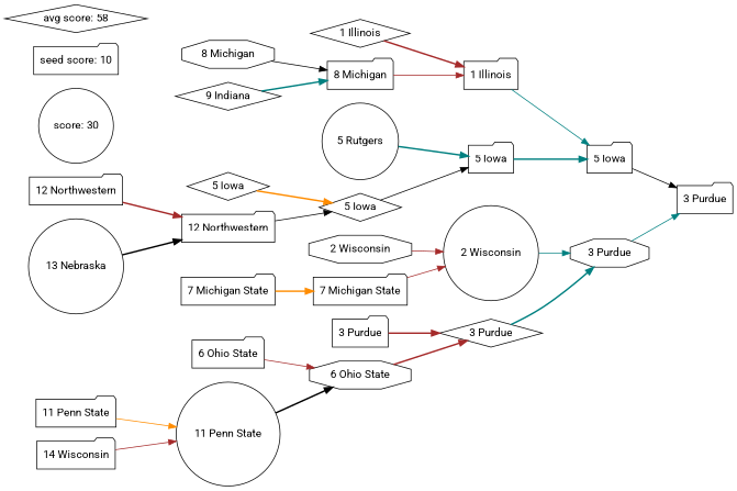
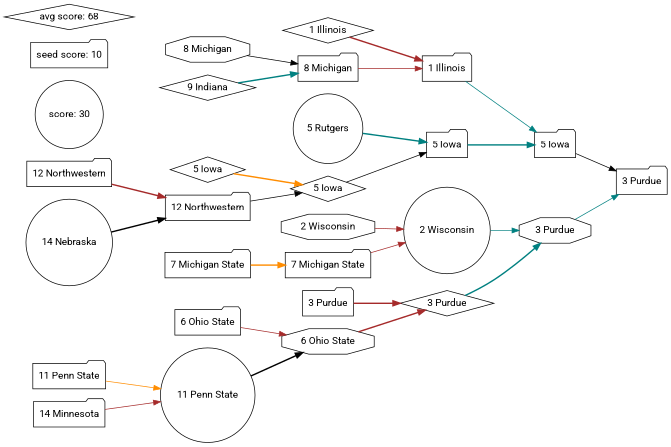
  digraph {
    fontname=Roboto
    rankdir=LR
    node [fontname=Roboto shape=folder]
    edge [color=brown fontname=Roboto style=solid]
    n1 [label="3 Purdue"]
    n2 [label="5 Iowa"]
    n3 [label="1 Illinois"]
    n4 [label="1 Illinois" shape=diamond]
    n5 [label="8 Michigan"]
    n6 [label="8 Michigan" shape=octagon]
    n7 [label="9 Indiana" shape=diamond]
    n8 [label="5 Iowa"]
    n9 [label="5 Rutgers" shape=circle]
    n10 [label="5 Iowa" shape=diamond]
    n11 [label="5 Iowa" shape=diamond]
    n12 [label="12 Northwestern"]
    n13 [label="12 Northwestern"]
-   n14 [label="13 Nebraska" shape=circle]
+   n14 [label="14 Nebraska" shape=circle]
    n15 [label="3 Purdue" shape=octagon]
    n16 [label="2 Wisconsin" shape=circle]
    n17 [label="2 Wisconsin" shape=octagon]
    n18 [label="7 Michigan State"]
    n19 [label="7 Michigan State"]
    n20 [label="3 Purdue" shape=diamond]
    n21 [label="3 Purdue"]
    n22 [label="6 Ohio State" shape=octagon]
    n23 [label="6 Ohio State"]
    n24 [label="11 Penn State" shape=circle]
    n25 [label="11 Penn State"]
-   n26 [label="14 Wisconsin"]
+   n26 [label="14 Minnesota"]
    n27 [label="score: 30" shape=circle]
    n28 [label="seed score: 10"]
-   n29 [label="avg score: 58" shape=diamond]
+   n29 [label="avg score: 68" shape=diamond]
    n2 -> n1 [color=black]
    n3 -> n2 [color=teal]
    n4 -> n3 [style=bold]
    n5 -> n3
    n6 -> n5 [color=black]
    n7 -> n5 [color=teal style=bold]
    n8 -> n2 [color=teal style=bold]
    n9 -> n8 [color=teal style=bold]
    n10 -> n8 [color=black]
    n11 -> n10 [color=darkorange style=bold]
    n12 -> n10 [color=black]
    n13 -> n12 [style=bold]
    n14 -> n12 [color=black style=bold]
    n15 -> n1 [color=teal]
    n16 -> n15 [color=teal]
    n17 -> n16
    n18 -> n16
    n19 -> n18 [color=darkorange style=bold]
    n20 -> n15 [color=teal style=bold]
    n21 -> n20 [style=bold]
    n22 -> n20 [style=bold]
    n23 -> n22
    n24 -> n22 [color=black style=bold]
    n25 -> n24 [color=darkorange]
    n26 -> n24
  }
